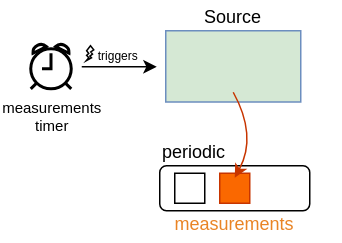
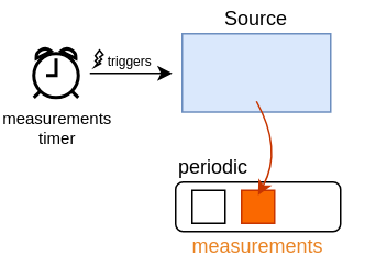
  <mxCell id="0" />
  <mxCell id="1" parent="0" />
- <mxCell id="2" value="Source" style="rounded=0;whiteSpace=wrap;html=1;fillColor=#d5e8d4;strokeColor=#6c8ebf;verticalAlign=bottom;labelPosition=center;verticalLabelPosition=top;align=center;" vertex="1" parent="1"><mxGeometry x="110" y="20" width="90" height="47.5" as="geometry" /></mxCell>
+ <mxCell id="2" value="Source" style="rounded=0;whiteSpace=wrap;html=1;fillColor=#dae8fc;strokeColor=#6c8ebf;verticalAlign=bottom;labelPosition=center;verticalLabelPosition=top;align=center;" vertex="1" parent="1"><mxGeometry x="110" y="20" width="90" height="47.5" as="geometry" /></mxCell>
  <mxCell id="3" value="measurements&lt;div&gt;timer&lt;/div&gt;" style="html=1;verticalLabelPosition=bottom;align=center;labelBackgroundColor=#ffffff;verticalAlign=top;strokeWidth=2;strokeColor=#000000;shadow=0;dashed=0;shape=mxgraph.ios7.icons.alarm_clock;fontSize=10;" vertex="1" parent="1"><mxGeometry x="20" y="28.75" width="27" height="30" as="geometry" /></mxCell>
  <mxCell id="4" value="periodic" style="rounded=1;whiteSpace=wrap;html=1;verticalAlign=bottom;labelPosition=center;verticalLabelPosition=top;align=left;" vertex="1" parent="1"><mxGeometry x="106" y="110" width="100" height="30" as="geometry" /></mxCell>
  <mxCell id="5" value="" style="rounded=0;whiteSpace=wrap;html=1;" vertex="1" parent="1"><mxGeometry x="116" y="115" width="20" height="20" as="geometry" /></mxCell>
  <mxCell id="6" value="measurements" style="rounded=0;whiteSpace=wrap;html=1;fillColor=#fa6800;strokeColor=#C73500;fontColor=#E98425;labelPosition=center;verticalLabelPosition=bottom;align=center;verticalAlign=top;" vertex="1" parent="1"><mxGeometry x="146" y="115" width="20" height="20" as="geometry" /></mxCell>
  <mxCell id="7" value="" style="endArrow=classic;html=1;rounded=0;entryX=0.5;entryY=0;entryDx=0;entryDy=0;curved=1;fillColor=#fa6800;strokeColor=#C73500;flowAnimation=0;" edge="1" parent="1"><mxGeometry width="50" height="50" relative="1" as="geometry"><mxPoint x="155" y="61" as="sourcePoint" /><mxPoint x="156" y="118" as="targetPoint" /><Array as="points"><mxPoint x="171" y="90" /></Array></mxGeometry></mxCell>
  <mxCell id="8" value="" style="endArrow=classic;html=1;rounded=0;" edge="1" parent="1"><mxGeometry width="50" height="50" relative="1" as="geometry"><mxPoint x="54" y="44" as="sourcePoint" /><mxPoint x="104" y="44" as="targetPoint" /></mxGeometry></mxCell>
  <mxCell id="9" value="triggers" style="edgeLabel;html=1;align=center;verticalAlign=middle;resizable=0;points=[];fontSize=8;" vertex="1" connectable="0" parent="8"><mxGeometry x="0.12" y="-1" relative="1" as="geometry"><mxPoint x="-5" y="-9" as="offset" /></mxGeometry></mxCell>
  <mxCell id="10" value="" style="verticalLabelPosition=bottom;verticalAlign=top;html=1;shape=mxgraph.basic.flash" vertex="1" parent="1"><mxGeometry x="57" y="30" width="5" height="10" as="geometry" /></mxCell>
